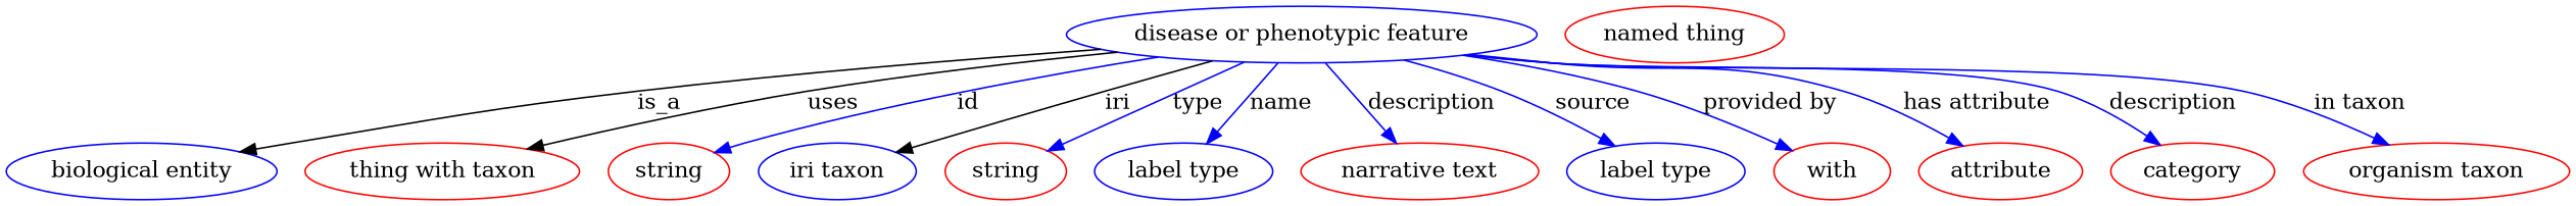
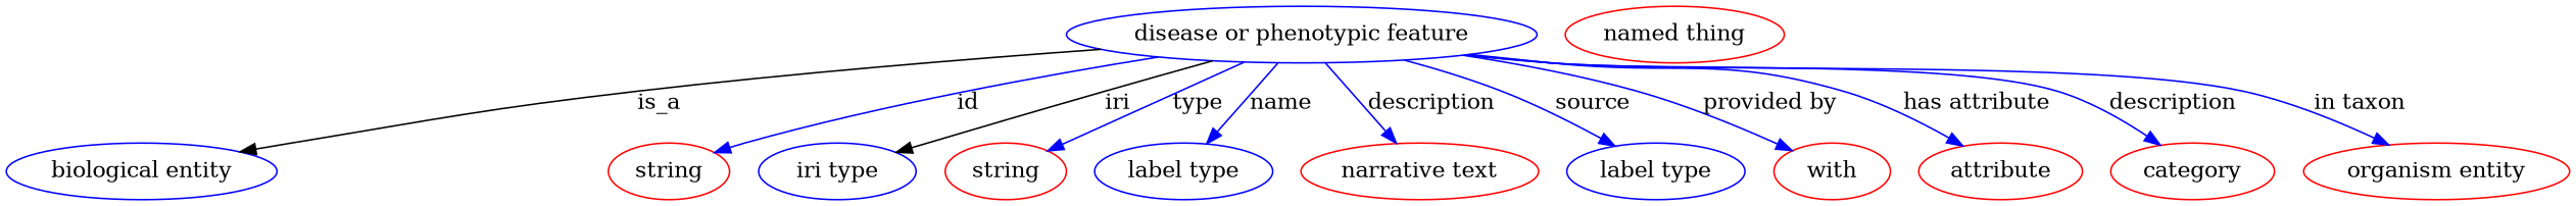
  digraph {
    node [color=red]
    edge [color=blue style=solid]
    n1 [color=blue height=0.5 label="disease or phenotypic feature" width=4.1524]
    "biological entity" [color=blue height=0.5 width=2.3831]
-   "thing with taxon" [height=0.5 width=2.4192]
    n4 [height=0.5 label=string width=1.0652]
-   n5 [color=blue height=0.5 label="iri taxon" width=1.2277]
+   n5 [color=blue height=0.5 label="iri type" width=1.2277]
    n6 [height=0.5 label=string width=1.0652]
    n7 [color=blue height=0.5 label="label type" width=1.5707]
    n8 [height=0.5 label="narrative text" width=2.0943]
    n9 [color=blue height=0.5 label="label type" width=1.5707]
    n10 [height=0.5 label=with width=1.0291]
    n11 [height=0.5 label=attribute width=1.4443]
    category [height=0.5 width=1.4443]
-   n13 [height=0.5 label="organism taxon" width=2.3109]
+   n13 [height=0.5 label="organism entity" width=2.3109]
    n14 [height=0.5 label="named thing" width=1.9318]
    n1 -> "biological entity" [label=is_a color="" style=""]
-   n1 -> "thing with taxon" [label=uses color="" style=""]
    n1 -> n4 [label=id]
    n1 -> n5 [color=black label=iri]
    n1 -> n6 [label=type]
    n1 -> n7 [label=name]
    n1 -> n8 [label=description]
    n1 -> n9 [label=source]
    n1 -> n10 [label="provided by"]
    n1 -> n11 [label="has attribute"]
    n1 -> category [label=description]
    n1 -> n13 [label="in taxon"]
  }
